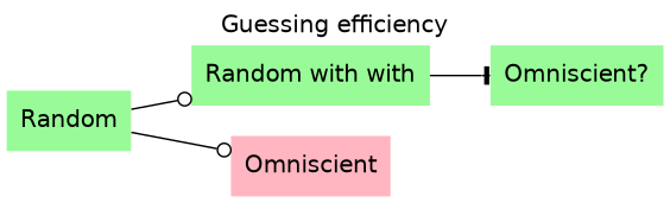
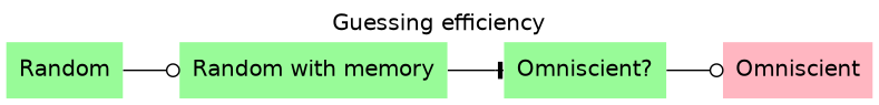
  digraph {
    fontname=Helvetica
    label="Guessing efficiency"
    labelloc=t
    rankdir=LR
    node [fillcolor=palegreen fontname=Helvetica shape=none style=filled]
    edge [arrowhead=odot]
    n1 [label=Random]
-   n2 [label="Random with with"]
+   n2 [label="Random with memory"]
    n3 [label="Omniscient?"]
    n4 [fillcolor=lightpink label=Omniscient]
    n1 -> n2
    n2 -> n3 [arrowhead=tee]
-   n1 -> n4
+   n3 -> n4
  }
